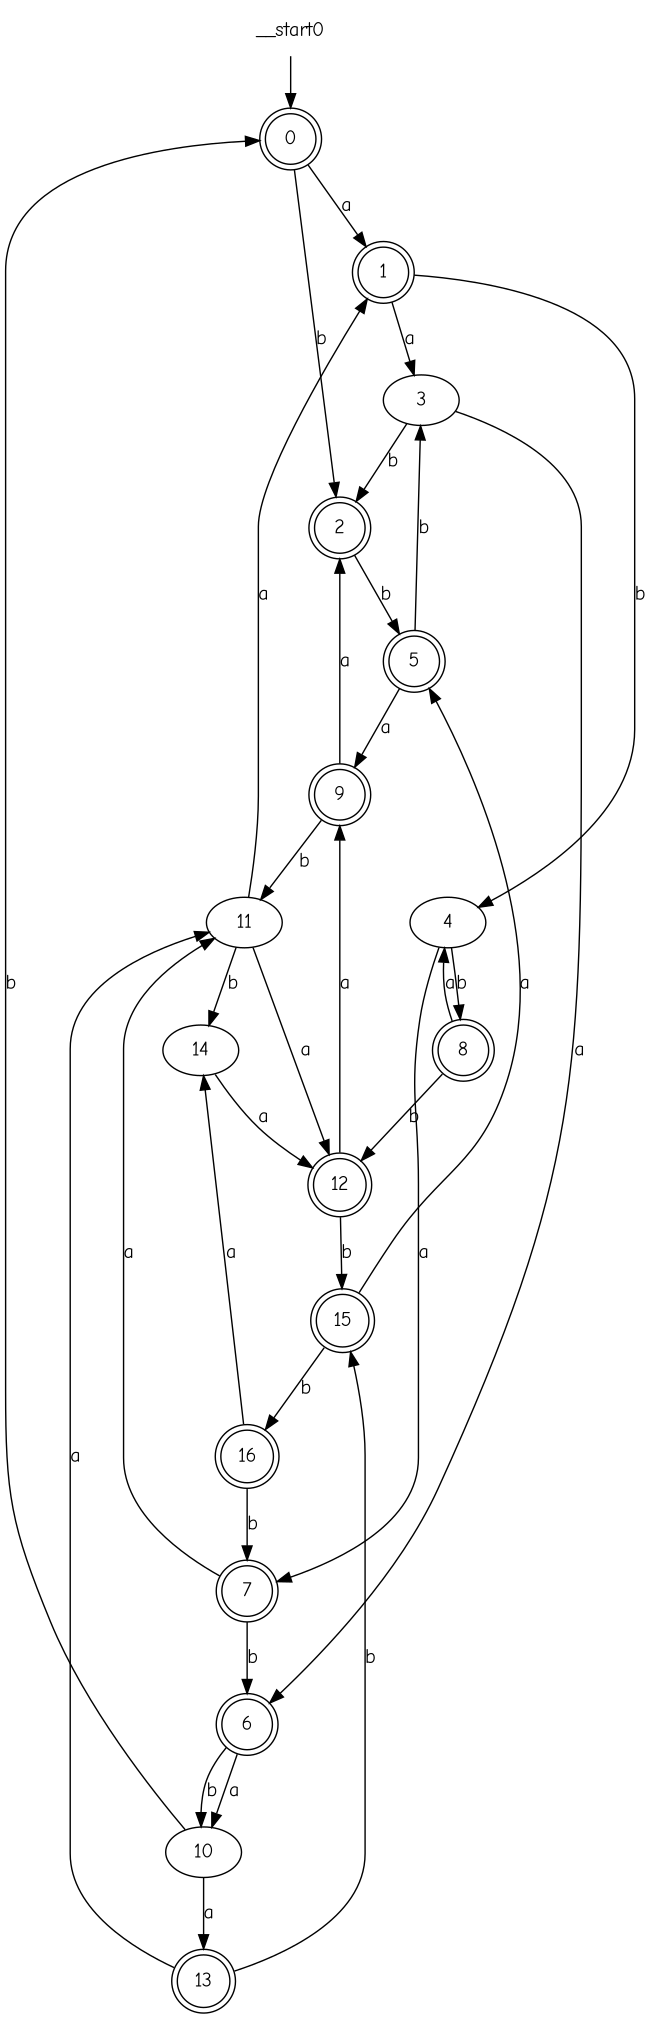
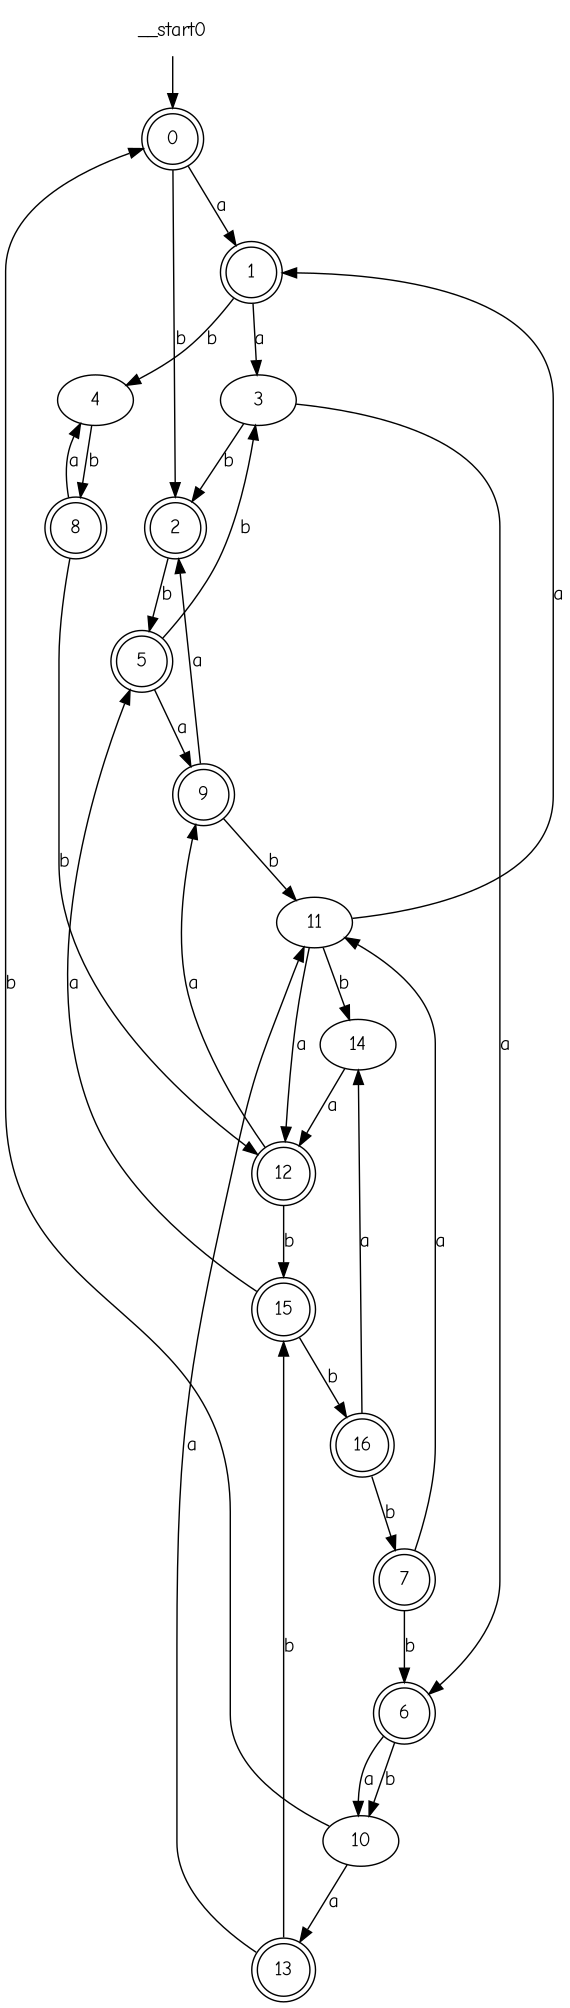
  digraph {
    fontname="Comic Neue"
    node [fontname="Comic Neue" shape=doublecircle]
    edge [fontname="Comic Neue"]
    __start0 [shape=none]
    0
    1
    2
    3 [shape=""]
    4 [shape=""]
    5
    6
    7
    8
    9
    10 [shape=""]
    11 [shape=""]
    12
    13
    14 [shape=""]
    15
    16
    __start0 -> 0
    0 -> 1 [label=a]
    0 -> 2 [label=b]
    1 -> 3 [label=a]
    1 -> 4 [label=b]
    2 -> 5 [label=b]
    3 -> 2 [label=b]
    3 -> 6 [label=a]
-   4 -> 7 [label=a]
    4 -> 8 [label=b]
    5 -> 3 [label=b]
    5 -> 9 [label=a]
    6 -> 10 [label=a]
    6 -> 10 [label=b]
    7 -> 6 [label=b]
    7 -> 11 [label=a]
    8 -> 4 [label=a]
    8 -> 12 [label=b]
    9 -> 2 [label=a]
    9 -> 11 [label=b]
    10 -> 0 [label=b]
    10 -> 13 [label=a]
    11 -> 1 [label=a]
    11 -> 12 [label=a]
    11 -> 14 [label=b]
    12 -> 9 [label=a]
    12 -> 15 [label=b]
    13 -> 11 [label=a]
    13 -> 15 [label=b]
    14 -> 12 [label=a]
    15 -> 5 [label=a]
    15 -> 16 [label=b]
    16 -> 7 [label=b]
    16 -> 14 [label=a]
  }
